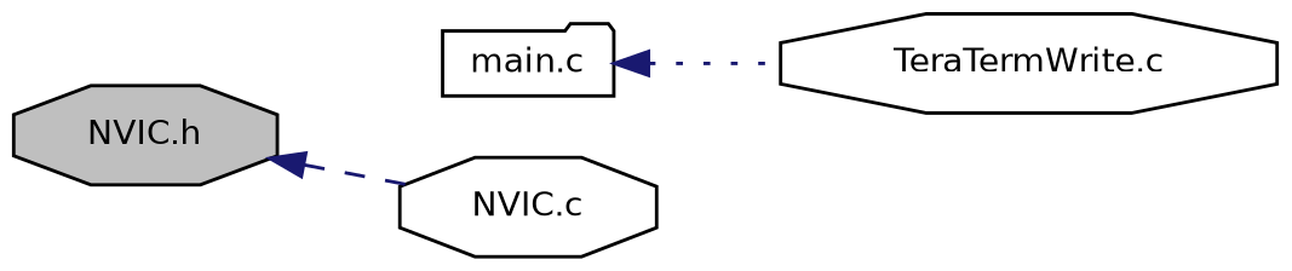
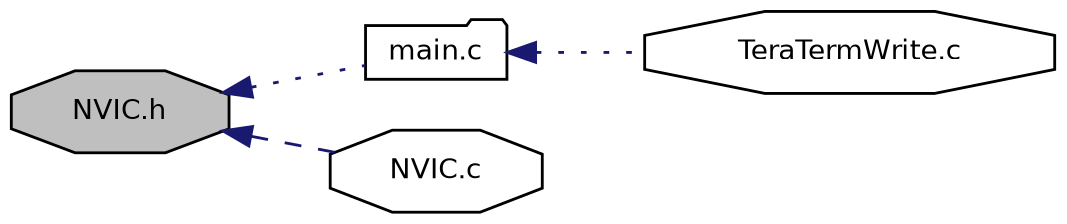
  digraph {
    rankdir=LR
    node [color=black fillcolor=white fontname=Helvetica fontsize=10 shape=octagon style=filled]
    edge [color=midnightblue dir=back fontname=Helvetica fontsize=10 labelfontname=Helvetica labelfontsize=10 style=dotted]
    n1 [fillcolor=grey75 fontcolor=black height=0.2 label="NVIC.h" width=0.4]
    n2 [height=0.2 label="main.c" shape=folder width=0.4]
    n3 [height=0.2 label="NVIC.c" width=0.4]
    n4 [height=0.2 label="TeraTermWrite.c" width=0.4]
+   n1 -> n2
    n1 -> n3 [style=dashed]
    n2 -> n4
  }
